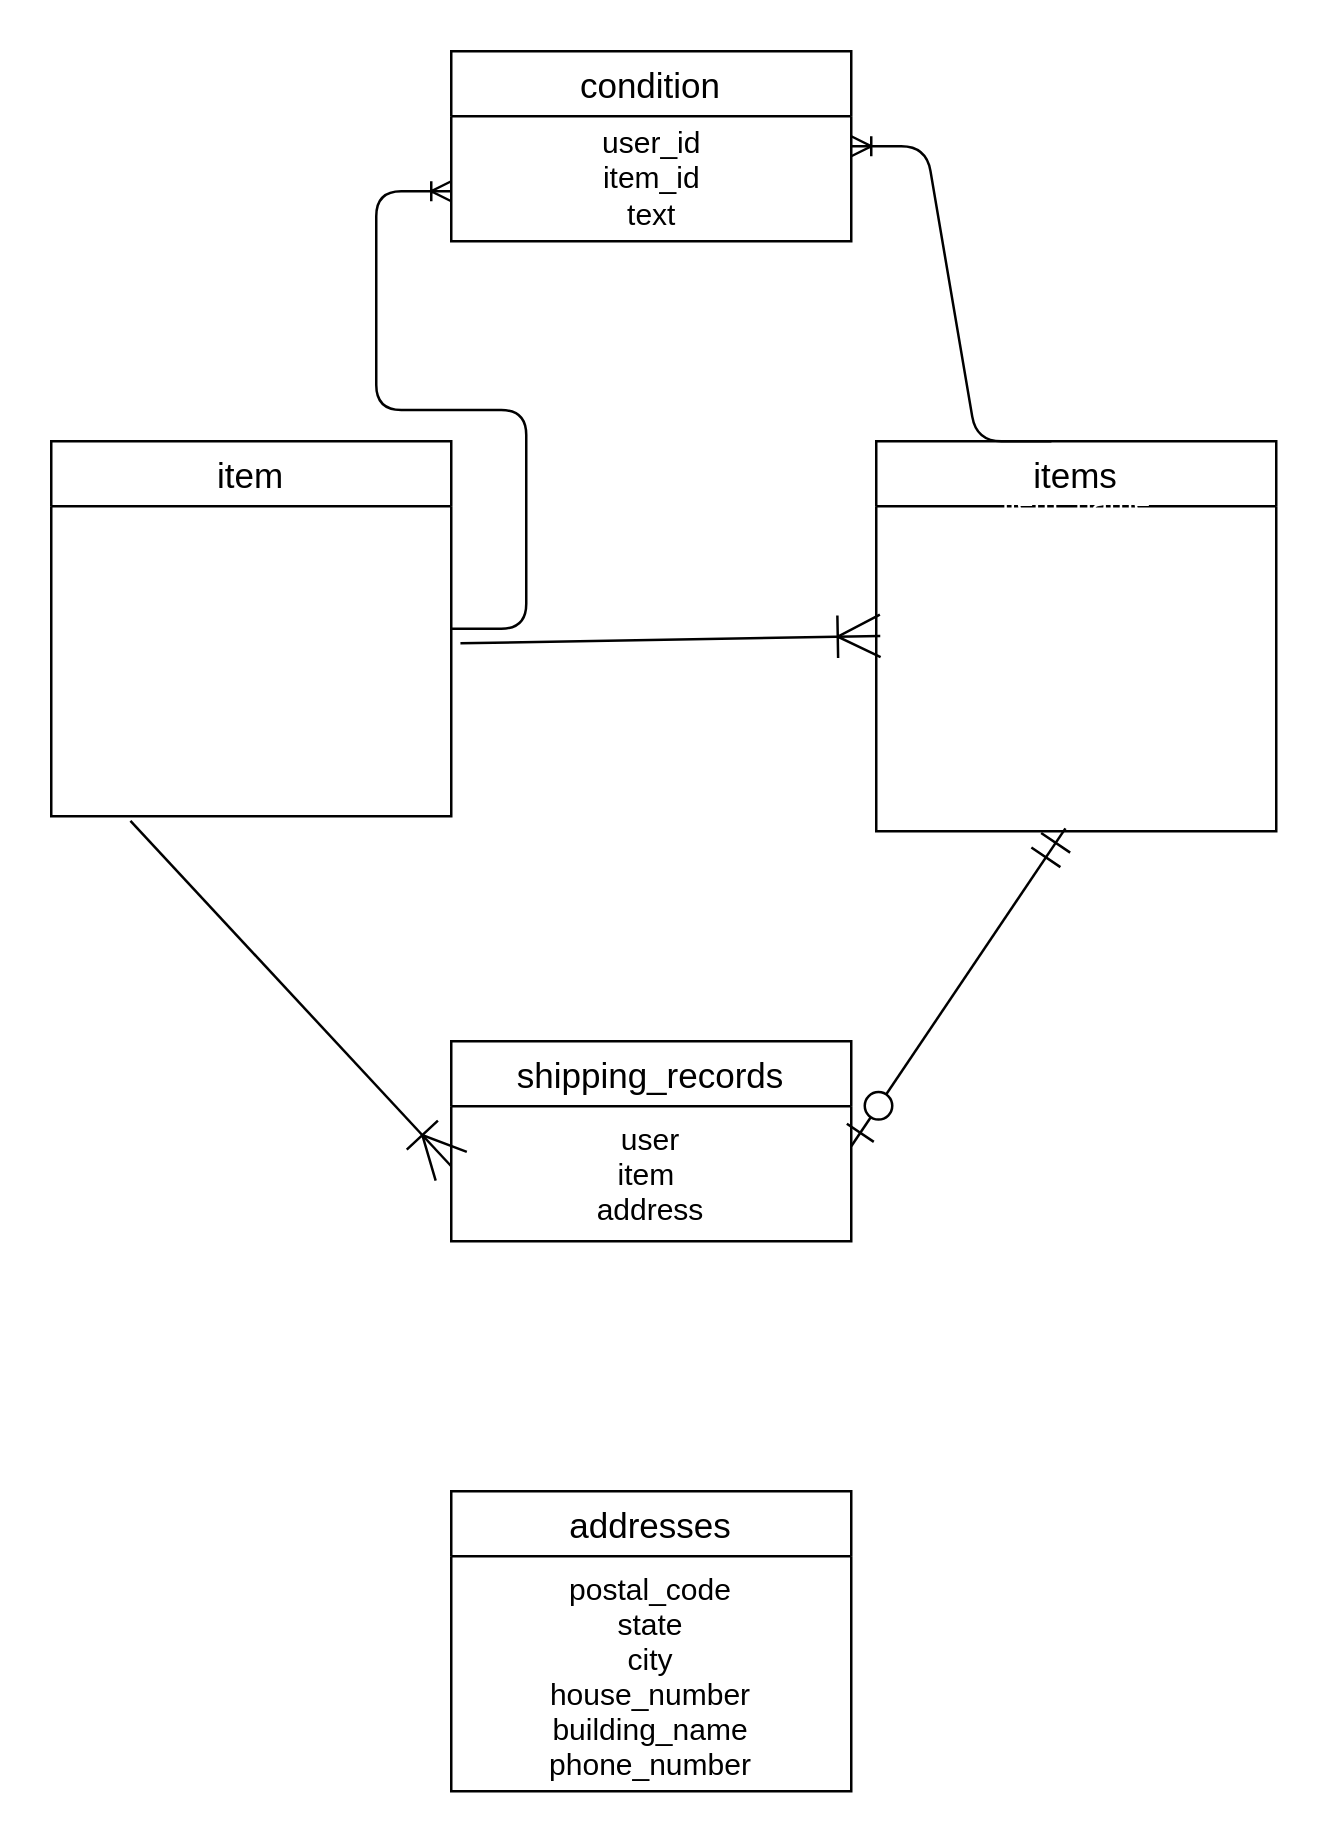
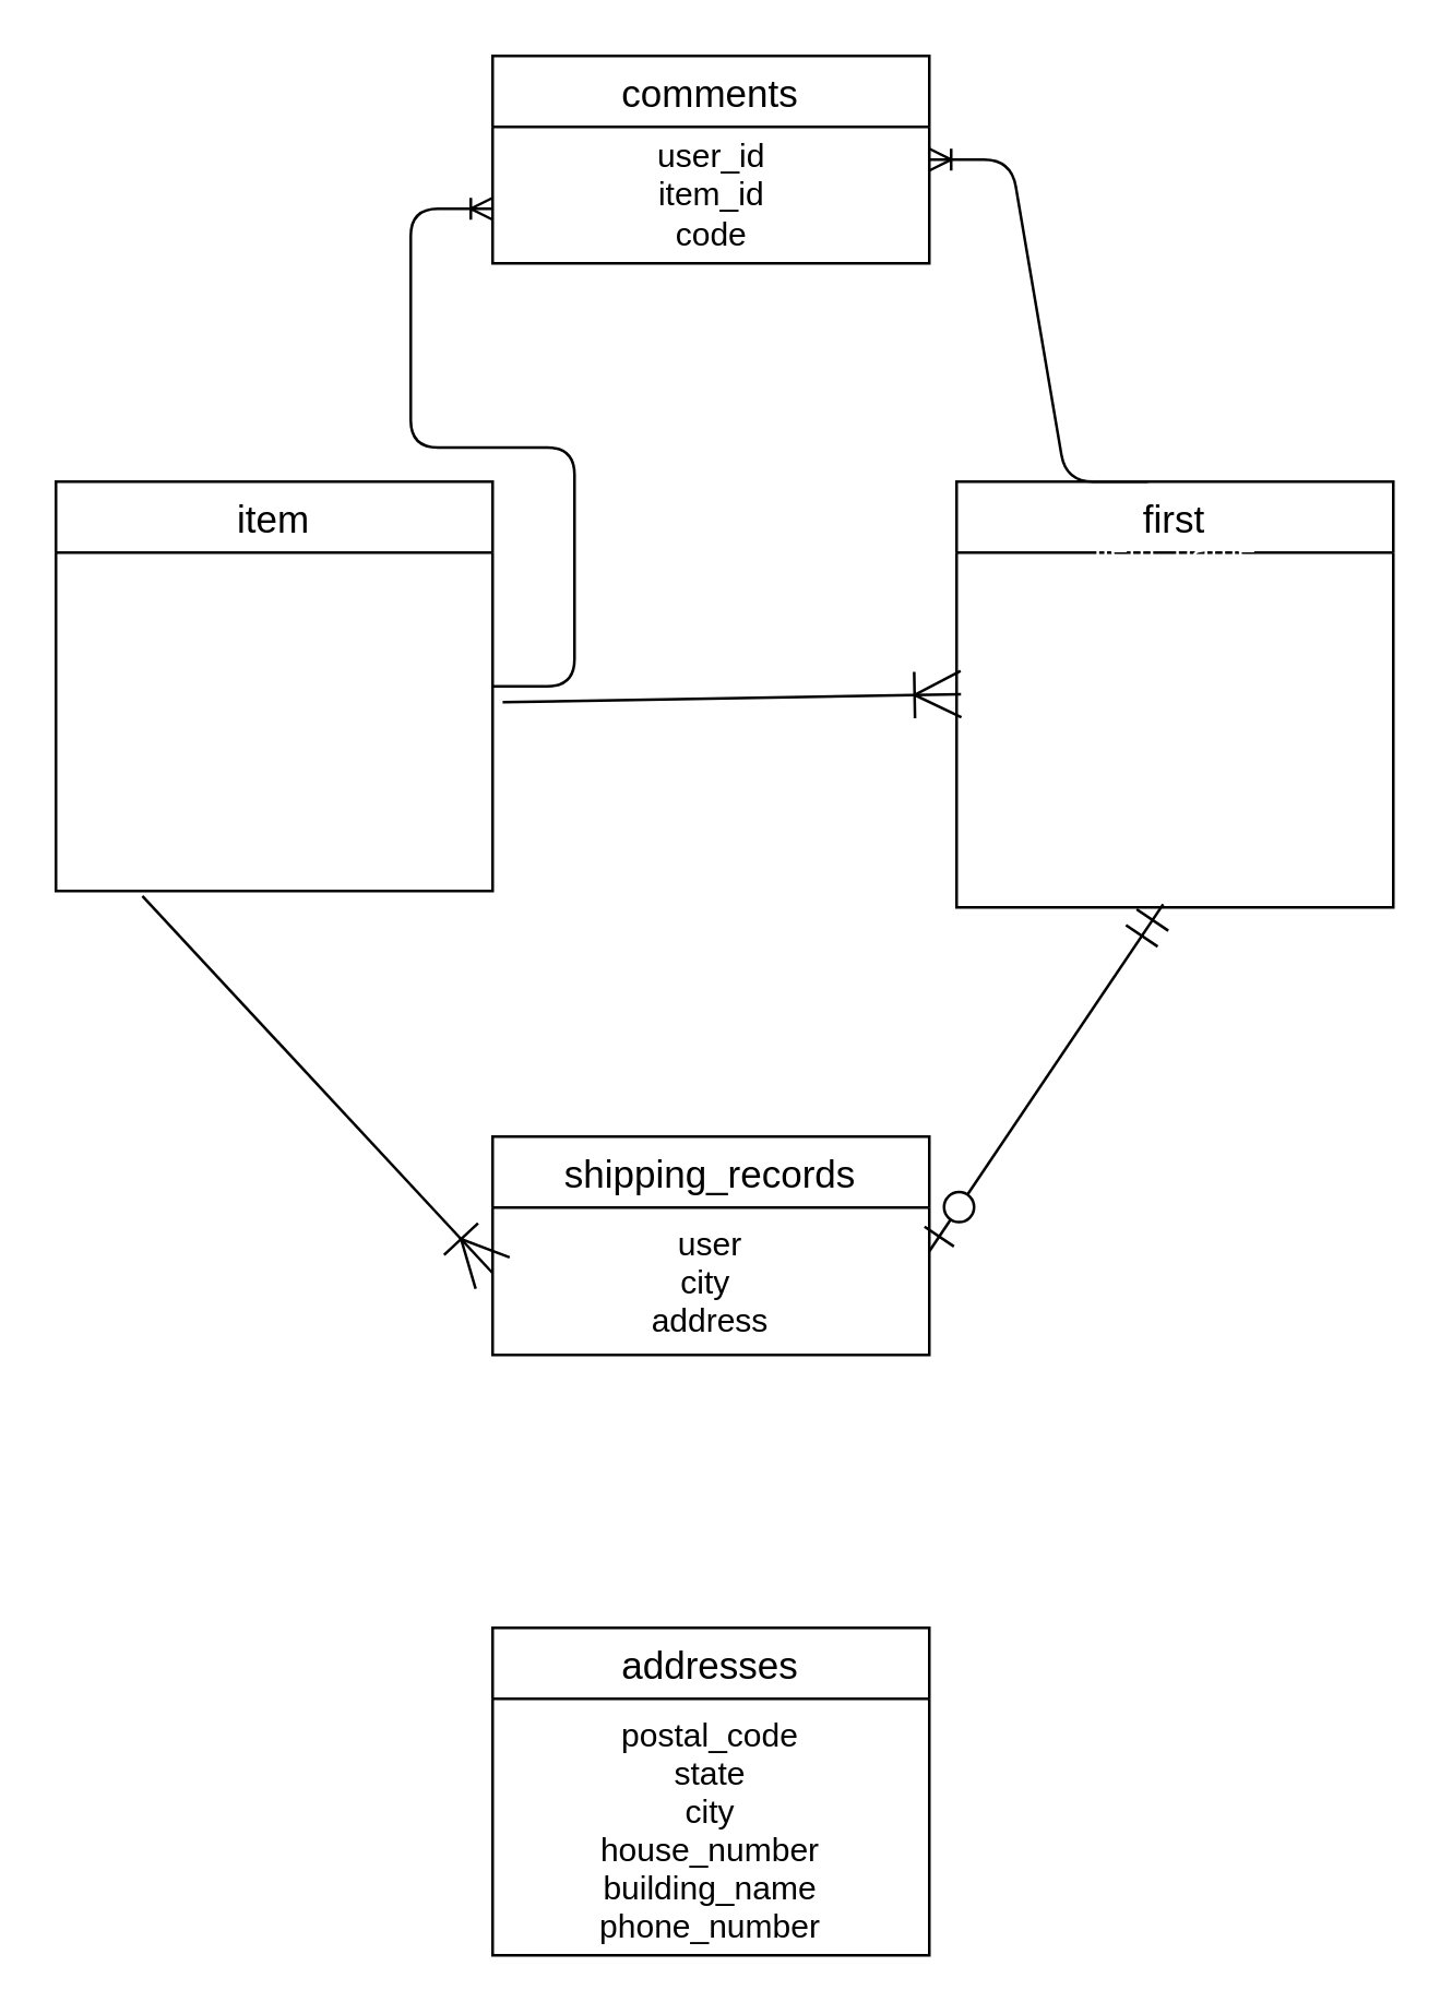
  <mxCell id="0" />
  <mxCell id="1" parent="0" />
  <mxCell id="2" value="item" style="swimlane;fontStyle=0;childLayout=stackLayout;horizontal=1;startSize=26;horizontalStack=0;resizeParent=1;resizeParentMax=0;resizeLast=0;collapsible=1;marginBottom=0;align=center;fontSize=14;" parent="1" vertex="1"><mxGeometry x="20" y="176" width="160" height="150" as="geometry" /></mxCell>
  <mxCell id="3" value="nickname&#10;email&#10;password&#10;last_name&#10;first_name&#10;last_name_kana&#10;first_name_kana&#10;birthday" style="text;strokeColor=none;fillColor=none;spacingLeft=4;spacingRight=4;overflow=hidden;rotatable=0;points=[[0,0.5],[1,0.5]];portConstraint=eastwest;fontSize=12;align=center;verticalAlign=middle;fontStyle=0;fontColor=#FFFFFF;" parent="2" vertex="1"><mxGeometry y="26" width="160" height="124" as="geometry" /></mxCell>
- <mxCell id="4" value="items" style="swimlane;fontStyle=0;childLayout=stackLayout;horizontal=1;startSize=26;horizontalStack=0;resizeParent=1;resizeParentMax=0;resizeLast=0;collapsible=1;marginBottom=0;align=center;fontSize=14;" parent="1" vertex="1"><mxGeometry x="350" y="176" width="160" height="156" as="geometry" /></mxCell>
+ <mxCell id="4" value="first" style="swimlane;fontStyle=0;childLayout=stackLayout;horizontal=1;startSize=26;horizontalStack=0;resizeParent=1;resizeParentMax=0;resizeLast=0;collapsible=1;marginBottom=0;align=center;fontSize=14;" parent="1" vertex="1"><mxGeometry x="350" y="176" width="160" height="156" as="geometry" /></mxCell>
  <mxCell id="5" value="&lt;div style=&quot;font-family: &amp;#34;menlo&amp;#34; , &amp;#34;monaco&amp;#34; , &amp;#34;courier new&amp;#34; , monospace ; font-size: 11px&quot;&gt;&lt;p class=&quot;p1&quot; style=&quot;margin: 0px ; font-stretch: normal ; font-size: 12px ; line-height: normal ; font-family: &amp;#34;helvetica neue&amp;#34;&quot;&gt;&lt;font color=&quot;#ffffff&quot;&gt;item_name&lt;/font&gt;&lt;/p&gt;&lt;p class=&quot;p1&quot; style=&quot;margin: 0px ; font-stretch: normal ; font-size: 12px ; line-height: normal ; font-family: &amp;#34;helvetica neue&amp;#34;&quot;&gt;&lt;font color=&quot;#ffffff&quot;&gt;&amp;nbsp; &amp;nbsp; &amp;nbsp; description&amp;nbsp; &amp;nbsp;&amp;nbsp;&lt;/font&gt;&lt;/p&gt;&lt;p class=&quot;p1&quot; style=&quot;margin: 0px ; font-stretch: normal ; font-size: 12px ; line-height: normal ; font-family: &amp;#34;helvetica neue&amp;#34;&quot;&gt;&lt;font color=&quot;#ffffff&quot;&gt;price&lt;/font&gt;&lt;/p&gt;&lt;p class=&quot;p1&quot; style=&quot;margin: 0px ; font-stretch: normal ; font-size: 12px ; line-height: normal ; font-family: &amp;#34;helvetica neue&amp;#34;&quot;&gt;&lt;font color=&quot;#ffffff&quot;&gt;category&lt;/font&gt;&lt;/p&gt;&lt;p class=&quot;p1&quot; style=&quot;margin: 0px ; font-stretch: normal ; font-size: 12px ; line-height: normal ; font-family: &amp;#34;helvetica neue&amp;#34;&quot;&gt;&lt;font color=&quot;#ffffff&quot;&gt;condition&lt;/font&gt;&lt;/p&gt;&lt;p class=&quot;p1&quot; style=&quot;margin: 0px ; font-stretch: normal ; font-size: 12px ; line-height: normal ; font-family: &amp;#34;helvetica neue&amp;#34;&quot;&gt;&lt;font color=&quot;#ffffff&quot;&gt;shipping_charge&lt;/font&gt;&lt;/p&gt;&lt;p class=&quot;p1&quot; style=&quot;margin: 0px ; font-stretch: normal ; font-size: 12px ; line-height: normal ; font-family: &amp;#34;helvetica neue&amp;#34;&quot;&gt;&lt;font color=&quot;#ffffff&quot;&gt;area&lt;/font&gt;&lt;/p&gt;&lt;p class=&quot;p1&quot; style=&quot;margin: 0px ; font-stretch: normal ; font-size: 12px ; line-height: normal ; font-family: &amp;#34;helvetica neue&amp;#34;&quot;&gt;&lt;font color=&quot;#ffffff&quot;&gt;delivery_time&lt;/font&gt;&lt;/p&gt;&lt;p class=&quot;p1&quot; style=&quot;margin: 0px ; font-stretch: normal ; font-size: 12px ; line-height: normal ; font-family: &amp;#34;helvetica neue&amp;#34;&quot;&gt;&lt;font color=&quot;#ffffff&quot;&gt;user&lt;/font&gt;&lt;/p&gt;&lt;/div&gt;" style="text;html=1;align=center;verticalAlign=middle;resizable=0;points=[];autosize=1;" parent="4" vertex="1"><mxGeometry y="26" width="160" height="130" as="geometry" /></mxCell>
  <mxCell id="6" value="shipping_records" style="swimlane;fontStyle=0;childLayout=stackLayout;horizontal=1;startSize=26;horizontalStack=0;resizeParent=1;resizeParentMax=0;resizeLast=0;collapsible=1;marginBottom=0;align=center;fontSize=14;" parent="1" vertex="1"><mxGeometry x="180" y="416" width="160" height="80" as="geometry" /></mxCell>
- <mxCell id="7" value=" user&#10;item &#10;address " style="text;strokeColor=none;fillColor=none;spacingLeft=4;spacingRight=4;overflow=hidden;rotatable=0;points=[[0,0.5],[1,0.5]];portConstraint=eastwest;fontSize=12;align=center;" parent="6" vertex="1"><mxGeometry y="26" width="160" height="54" as="geometry" /></mxCell>
+ <mxCell id="7" value=" user&#10;city &#10;address " style="text;strokeColor=none;fillColor=none;spacingLeft=4;spacingRight=4;overflow=hidden;rotatable=0;points=[[0,0.5],[1,0.5]];portConstraint=eastwest;fontSize=12;align=center;" parent="6" vertex="1"><mxGeometry y="26" width="160" height="54" as="geometry" /></mxCell>
  <mxCell id="8" value="addresses" style="swimlane;fontStyle=0;childLayout=stackLayout;horizontal=1;startSize=26;horizontalStack=0;resizeParent=1;resizeParentMax=0;resizeLast=0;collapsible=1;marginBottom=0;align=center;fontSize=14;" parent="1" vertex="1"><mxGeometry x="180" y="596" width="160" height="120" as="geometry" /></mxCell>
  <mxCell id="9" value="postal_code&#10;state&#10;city&#10;house_number&#10;building_name&#10;phone_number" style="text;strokeColor=none;fillColor=none;spacingLeft=4;spacingRight=4;overflow=hidden;rotatable=0;points=[[0,0.5],[1,0.5]];portConstraint=eastwest;fontSize=12;align=center;" parent="8" vertex="1"><mxGeometry y="26" width="160" height="94" as="geometry" /></mxCell>
  <mxCell id="10" value="" style="fontSize=12;html=1;endArrow=ERoneToMany;exitX=1.023;exitY=0.442;exitDx=0;exitDy=0;exitPerimeter=0;entryX=0.01;entryY=0.399;entryDx=0;entryDy=0;entryPerimeter=0;endSize=15;" parent="1" source="3" target="5" edge="1"><mxGeometry width="100" height="100" relative="1" as="geometry"><mxPoint x="160" y="316" as="sourcePoint" /><mxPoint x="260" y="216" as="targetPoint" /></mxGeometry></mxCell>
  <mxCell id="11" value="" style="fontSize=12;html=1;endArrow=ERzeroToOne;startArrow=ERmandOne;exitX=0.473;exitY=0.991;exitDx=0;exitDy=0;exitPerimeter=0;endSize=11;startSize=12;" parent="1" source="5" edge="1"><mxGeometry width="100" height="100" relative="1" as="geometry"><mxPoint x="220" y="456" as="sourcePoint" /><mxPoint x="340" y="458" as="targetPoint" /></mxGeometry></mxCell>
  <mxCell id="12" value="" style="fontSize=12;html=1;endArrow=ERoneToMany;exitX=0.198;exitY=1.015;exitDx=0;exitDy=0;exitPerimeter=0;endSize=15;" parent="1" source="3" edge="1"><mxGeometry width="100" height="100" relative="1" as="geometry"><mxPoint x="220" y="456" as="sourcePoint" /><mxPoint x="180" y="466" as="targetPoint" /></mxGeometry></mxCell>
- <mxCell id="13" value="condition" style="swimlane;fontStyle=0;childLayout=stackLayout;horizontal=1;startSize=26;horizontalStack=0;resizeParent=1;resizeParentMax=0;resizeLast=0;collapsible=1;marginBottom=0;align=center;fontSize=14;" vertex="1" parent="1"><mxGeometry x="180" y="20" width="160" height="76" as="geometry" /></mxCell>
- <mxCell id="14" value="user_id&lt;br&gt;item_id&lt;br&gt;text" style="text;html=1;align=center;verticalAlign=middle;resizable=0;points=[];autosize=1;" vertex="1" parent="1"><mxGeometry x="180" y="46" width="160" height="50" as="geometry" /></mxCell>
+ <mxCell id="13" value="comments" style="swimlane;fontStyle=0;childLayout=stackLayout;horizontal=1;startSize=26;horizontalStack=0;resizeParent=1;resizeParentMax=0;resizeLast=0;collapsible=1;marginBottom=0;align=center;fontSize=14;" vertex="1" parent="1"><mxGeometry x="180" y="20" width="160" height="76" as="geometry" /></mxCell>
+ <mxCell id="14" value="user_id&lt;br&gt;item_id&lt;br&gt;code" style="text;html=1;align=center;verticalAlign=middle;resizable=0;points=[];autosize=1;" vertex="1" parent="1"><mxGeometry x="180" y="46" width="160" height="50" as="geometry" /></mxCell>
  <mxCell id="15" value="" style="edgeStyle=entityRelationEdgeStyle;fontSize=12;html=1;endArrow=ERoneToMany;align=center;" edge="1" parent="1" source="2"><mxGeometry width="100" height="100" relative="1" as="geometry"><mxPoint x="80" y="176" as="sourcePoint" /><mxPoint x="180" y="76" as="targetPoint" /></mxGeometry></mxCell>
  <mxCell id="16" value="" style="edgeStyle=entityRelationEdgeStyle;fontSize=12;html=1;endArrow=ERoneToMany;align=center;exitX=0.438;exitY=0;exitDx=0;exitDy=0;exitPerimeter=0;" edge="1" parent="1" source="4" target="13"><mxGeometry width="100" height="100" relative="1" as="geometry"><mxPoint x="330" y="216" as="sourcePoint" /><mxPoint x="430" y="116" as="targetPoint" /></mxGeometry></mxCell>
